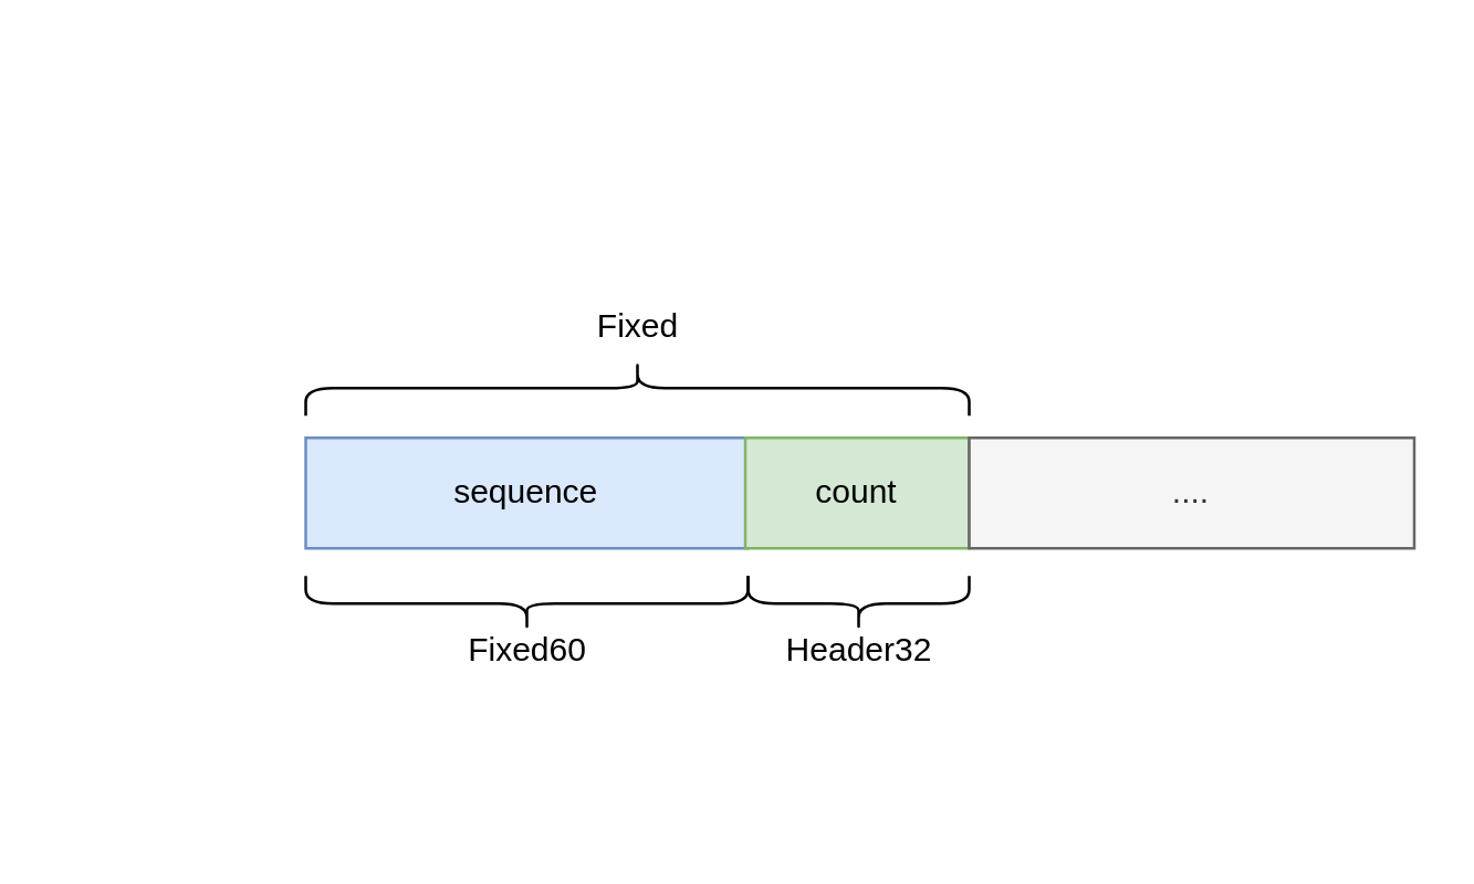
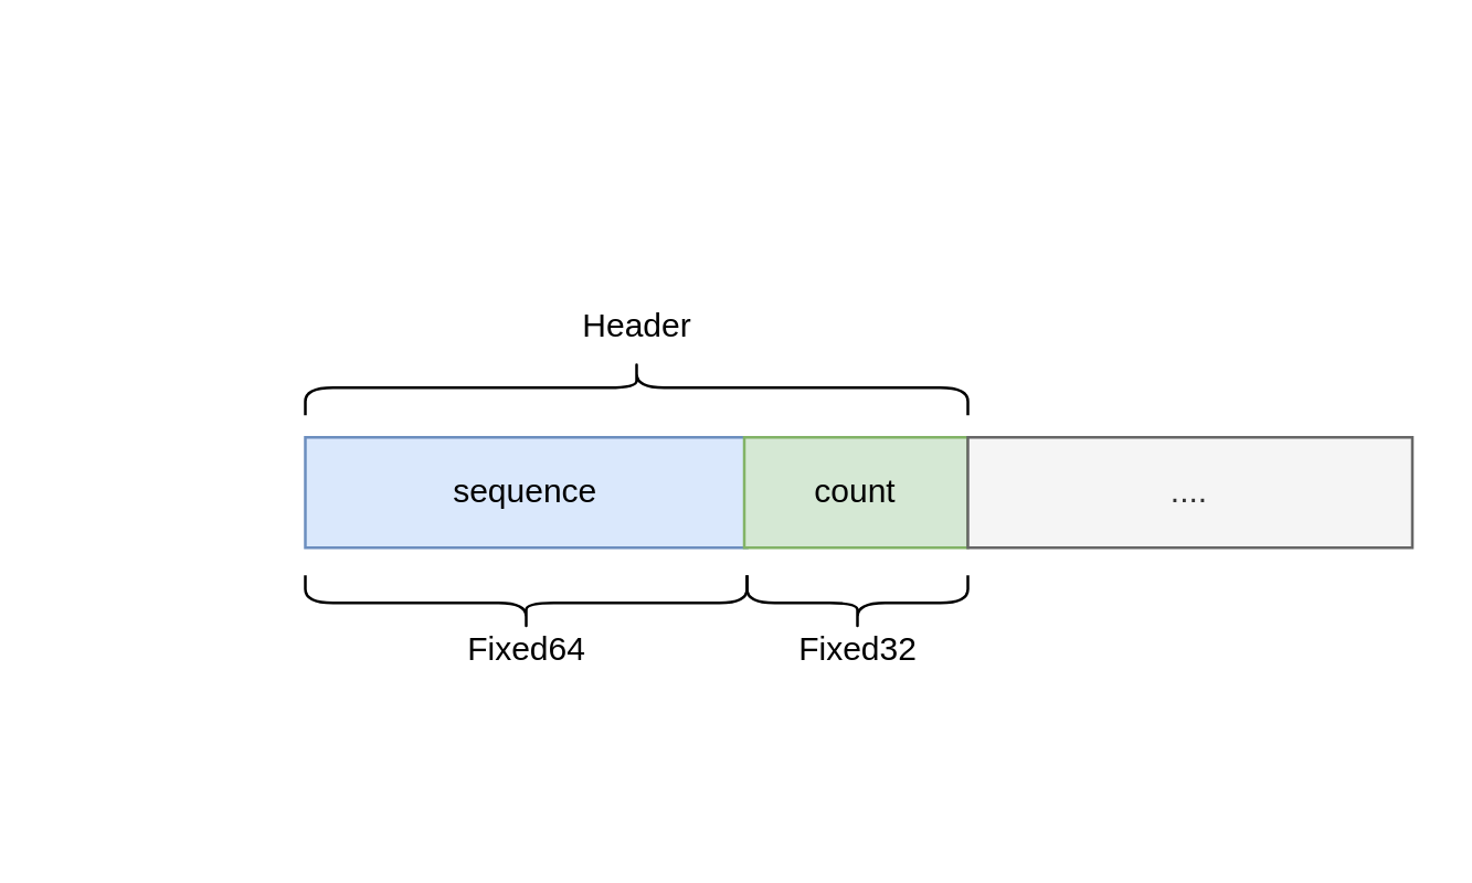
  <mxCell id="0" />
  <mxCell id="1" parent="0" />
  <mxCell id="2" value="" style="group" vertex="1" connectable="0" parent="1"><mxGeometry x="20" y="103" width="491" height="147" as="geometry" /></mxCell>
  <mxCell id="3" value="sequence" style="rounded=0;whiteSpace=wrap;html=1;fillColor=#dae8fc;strokeColor=#6c8ebf;" vertex="1" parent="2"><mxGeometry x="90" y="55" width="160" height="40" as="geometry" /></mxCell>
  <mxCell id="4" value="count" style="rounded=0;whiteSpace=wrap;html=1;fillColor=#d5e8d4;strokeColor=#82b366;" vertex="1" parent="2"><mxGeometry x="249" y="55" width="81" height="40" as="geometry" /></mxCell>
  <mxCell id="5" value="...." style="rounded=0;whiteSpace=wrap;html=1;fillColor=#f5f5f5;strokeColor=#666666;fontColor=#333333;" vertex="1" parent="2"><mxGeometry x="330" y="55" width="161" height="40" as="geometry" /></mxCell>
  <mxCell id="6" value="" style="shape=curlyBracket;whiteSpace=wrap;html=1;rounded=1;labelPosition=left;verticalLabelPosition=middle;align=right;verticalAlign=middle;rotation=-90;size=0.5;" vertex="1" parent="2"><mxGeometry x="160" y="35" width="20" height="160" as="geometry" /></mxCell>
- <mxCell id="7" value="Fixed60" style="text;html=1;align=center;verticalAlign=middle;resizable=0;points=[];autosize=1;strokeColor=none;fillColor=none;" vertex="1" parent="2"><mxGeometry x="135" y="117" width="70" height="30" as="geometry" /></mxCell>
+ <mxCell id="7" value="Fixed64" style="text;html=1;align=center;verticalAlign=middle;resizable=0;points=[];autosize=1;strokeColor=none;fillColor=none;" vertex="1" parent="2"><mxGeometry x="135" y="117" width="70" height="30" as="geometry" /></mxCell>
  <mxCell id="8" value="" style="shape=curlyBracket;whiteSpace=wrap;html=1;rounded=1;flipH=1;labelPosition=right;verticalLabelPosition=middle;align=left;verticalAlign=middle;rotation=90;" vertex="1" parent="2"><mxGeometry x="280" y="75" width="20" height="80" as="geometry" /></mxCell>
- <mxCell id="9" value="Header32" style="text;html=1;align=center;verticalAlign=middle;resizable=0;points=[];autosize=1;strokeColor=none;fillColor=none;" vertex="1" parent="2"><mxGeometry x="254.5" y="117" width="70" height="30" as="geometry" /></mxCell>
+ <mxCell id="9" value="Fixed32" style="text;html=1;align=center;verticalAlign=middle;resizable=0;points=[];autosize=1;strokeColor=none;fillColor=none;" vertex="1" parent="2"><mxGeometry x="254.5" y="117" width="70" height="30" as="geometry" /></mxCell>
  <mxCell id="10" value="" style="shape=curlyBracket;whiteSpace=wrap;html=1;rounded=1;labelPosition=left;verticalLabelPosition=middle;align=right;verticalAlign=middle;rotation=90;" vertex="1" parent="2"><mxGeometry x="200" y="-83" width="20" height="240" as="geometry" /></mxCell>
- <mxCell id="11" value="Fixed" style="text;html=1;align=center;verticalAlign=middle;resizable=0;points=[];autosize=1;strokeColor=none;fillColor=none;" vertex="1" parent="2"><mxGeometry x="180" width="60" height="30" as="geometry" /></mxCell>
+ <mxCell id="11" value="Header" style="text;html=1;align=center;verticalAlign=middle;resizable=0;points=[];autosize=1;strokeColor=none;fillColor=none;" vertex="1" parent="2"><mxGeometry x="180" width="60" height="30" as="geometry" /></mxCell>
